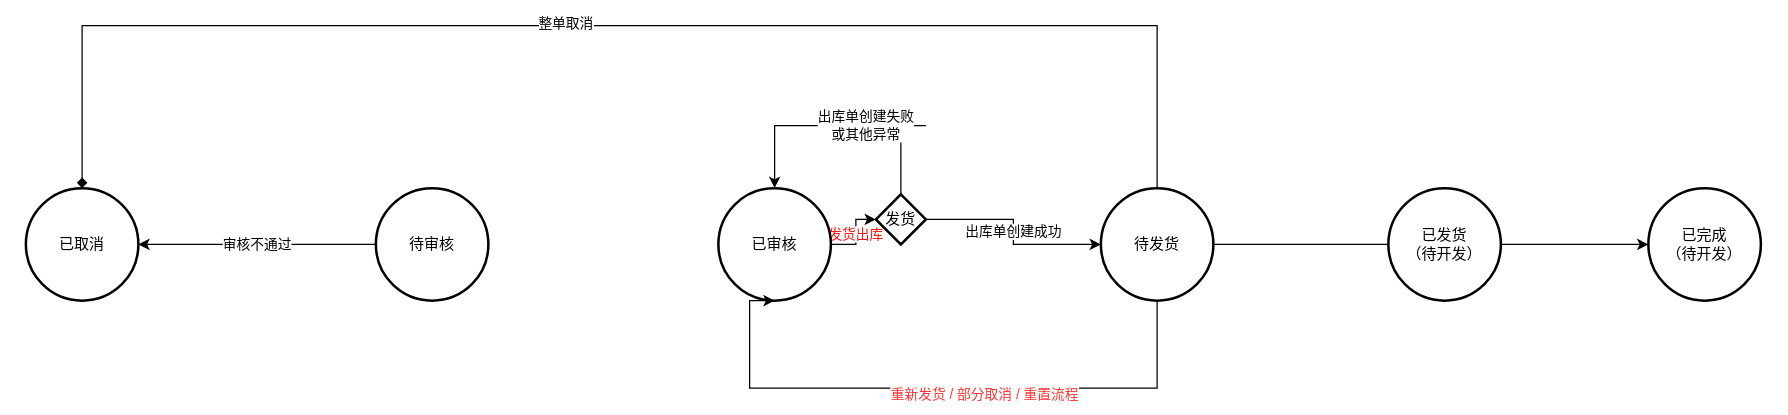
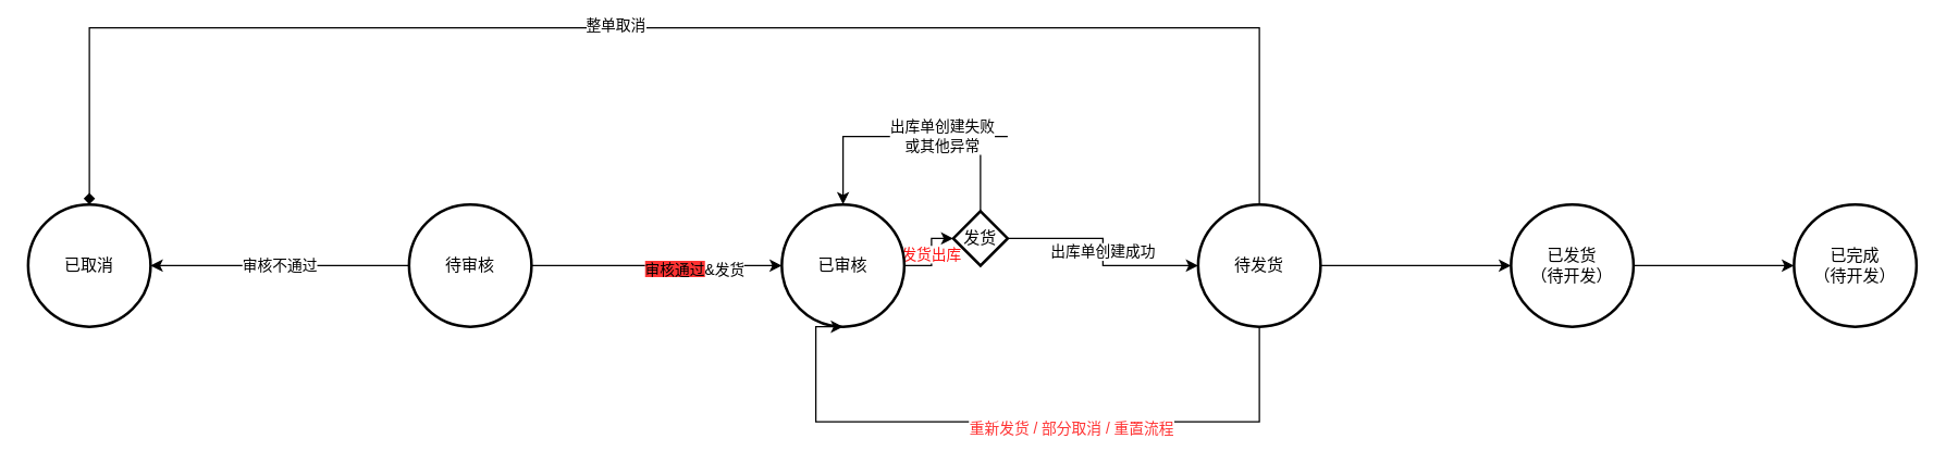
  <mxCell id="0" />
  <mxCell id="1" parent="0" />
  <mxCell id="2" value="审核不通过" style="edgeStyle=orthogonalEdgeStyle;rounded=0;orthogonalLoop=1;jettySize=auto;html=1;exitX=0;exitY=0.5;exitDx=0;exitDy=0;exitPerimeter=0;entryX=1;entryY=0.5;entryDx=0;entryDy=0;entryPerimeter=0;" edge="1" parent="1" source="5" target="11"><mxGeometry relative="1" as="geometry" /></mxCell>
+ <mxCell id="3" style="edgeStyle=orthogonalEdgeStyle;rounded=0;orthogonalLoop=1;jettySize=auto;html=1;entryX=0;entryY=0.5;entryDx=0;entryDy=0;entryPerimeter=0;" edge="1" parent="1" source="5" target="7"><mxGeometry relative="1" as="geometry" /></mxCell>
+ <mxCell id="4" value="&lt;span style=&quot;background-color: rgb(255 , 51 , 51)&quot;&gt;审核通过&lt;/span&gt;&amp;amp;发货" style="edgeLabel;html=1;align=center;verticalAlign=middle;resizable=0;points=[];" vertex="1" connectable="0" parent="3"><mxGeometry x="0.281" y="-2" relative="1" as="geometry"><mxPoint x="1" as="offset" /></mxGeometry></mxCell>
  <mxCell id="5" value="待审核" style="strokeWidth=2;html=1;shape=mxgraph.flowchart.start_2;whiteSpace=wrap;" vertex="1" parent="1"><mxGeometry x="300" y="150" width="90" height="90" as="geometry" /></mxCell>
  <mxCell id="6" value="&lt;font color=&quot;#ff1212&quot;&gt;发货出库&lt;/font&gt;" style="edgeStyle=orthogonalEdgeStyle;rounded=0;orthogonalLoop=1;jettySize=auto;html=1;entryX=0;entryY=0.5;entryDx=0;entryDy=0;entryPerimeter=0;" edge="1" parent="1" source="7" target="20"><mxGeometry relative="1" as="geometry" /></mxCell>
  <mxCell id="7" value="已审核" style="strokeWidth=2;html=1;shape=mxgraph.flowchart.start_2;whiteSpace=wrap;" vertex="1" parent="1"><mxGeometry x="574" y="150" width="90" height="90" as="geometry" /></mxCell>
  <mxCell id="8" style="edgeStyle=orthogonalEdgeStyle;rounded=0;orthogonalLoop=1;jettySize=auto;html=1;entryX=0;entryY=0.5;entryDx=0;entryDy=0;entryPerimeter=0;" edge="1" parent="1" source="9" target="10"><mxGeometry relative="1" as="geometry" /></mxCell>
  <mxCell id="9" value="已发货&lt;br&gt;（待开发）" style="strokeWidth=2;html=1;shape=mxgraph.flowchart.start_2;whiteSpace=wrap;" vertex="1" parent="1"><mxGeometry x="1110" y="150" width="90" height="90" as="geometry" /></mxCell>
  <mxCell id="10" value="已完成&lt;br&gt;（待开发）" style="strokeWidth=2;html=1;shape=mxgraph.flowchart.start_2;whiteSpace=wrap;" vertex="1" parent="1"><mxGeometry x="1318" y="150" width="90" height="90" as="geometry" /></mxCell>
  <mxCell id="11" value="已取消" style="strokeWidth=2;html=1;shape=mxgraph.flowchart.start_2;whiteSpace=wrap;" vertex="1" parent="1"><mxGeometry x="20" y="150" width="90" height="90" as="geometry" /></mxCell>
  <mxCell id="12" style="edgeStyle=orthogonalEdgeStyle;rounded=0;orthogonalLoop=1;jettySize=auto;html=1;exitX=0.5;exitY=0;exitDx=0;exitDy=0;exitPerimeter=0;entryX=0.5;entryY=0;entryDx=0;entryDy=0;entryPerimeter=0;endArrow=diamond;" edge="1" parent="1" source="17" target="11"><mxGeometry relative="1" as="geometry"><Array as="points"><mxPoint x="925" y="20" /><mxPoint x="65" y="20" /></Array></mxGeometry></mxCell>
  <mxCell id="13" value="整单取消" style="edgeLabel;html=1;align=center;verticalAlign=middle;resizable=0;points=[];" vertex="1" connectable="0" parent="12"><mxGeometry x="0.077" y="-3" relative="1" as="geometry"><mxPoint as="offset" /></mxGeometry></mxCell>
  <mxCell id="14" style="edgeStyle=orthogonalEdgeStyle;rounded=0;orthogonalLoop=1;jettySize=auto;html=1;entryX=0.5;entryY=1;entryDx=0;entryDy=0;entryPerimeter=0;" edge="1" parent="1" source="17" target="7"><mxGeometry relative="1" as="geometry"><Array as="points"><mxPoint x="925" y="310" /><mxPoint x="599" y="310" /></Array></mxGeometry></mxCell>
  <mxCell id="15" value="&lt;font color=&quot;#ff3333&quot;&gt;重新发货 / 部分取消 / 重置流程&lt;/font&gt;" style="edgeLabel;html=1;align=center;verticalAlign=middle;resizable=0;points=[];" vertex="1" connectable="0" parent="14"><mxGeometry x="-0.14" y="4" relative="1" as="geometry"><mxPoint as="offset" /></mxGeometry></mxCell>
- <mxCell id="16" value="" style="edgeStyle=orthogonalEdgeStyle;rounded=0;orthogonalLoop=1;jettySize=auto;html=1;entryX=0;entryY=0.5;entryDx=0;entryDy=0;entryPerimeter=0;endArrow=none;" edge="1" parent="1" source="17" target="9"><mxGeometry relative="1" as="geometry" /></mxCell>
+ <mxCell id="16" value="" style="edgeStyle=orthogonalEdgeStyle;rounded=0;orthogonalLoop=1;jettySize=auto;html=1;entryX=0;entryY=0.5;entryDx=0;entryDy=0;entryPerimeter=0;" edge="1" parent="1" source="17" target="9"><mxGeometry relative="1" as="geometry" /></mxCell>
  <mxCell id="17" value="待发货" style="strokeWidth=2;html=1;shape=mxgraph.flowchart.start_2;whiteSpace=wrap;" vertex="1" parent="1"><mxGeometry x="880" y="150" width="90" height="90" as="geometry" /></mxCell>
  <mxCell id="18" value="出库单创建成功" style="edgeStyle=orthogonalEdgeStyle;rounded=0;orthogonalLoop=1;jettySize=auto;html=1;entryX=0;entryY=0.5;entryDx=0;entryDy=0;entryPerimeter=0;" edge="1" parent="1" source="20" target="17"><mxGeometry relative="1" as="geometry" /></mxCell>
  <mxCell id="19" value="出库单创建失败&lt;br&gt;或其他异常" style="edgeStyle=orthogonalEdgeStyle;rounded=0;orthogonalLoop=1;jettySize=auto;html=1;exitX=0.5;exitY=0;exitDx=0;exitDy=0;exitPerimeter=0;entryX=0.5;entryY=0;entryDx=0;entryDy=0;entryPerimeter=0;" edge="1" parent="1" source="20" target="7"><mxGeometry relative="1" as="geometry"><Array as="points"><mxPoint x="740" y="100" /><mxPoint x="599" y="100" /></Array></mxGeometry></mxCell>
  <mxCell id="20" value="发货" style="strokeWidth=2;html=1;shape=mxgraph.flowchart.decision;whiteSpace=wrap;" vertex="1" parent="1"><mxGeometry x="700" y="155" width="40" height="40" as="geometry" /></mxCell>
